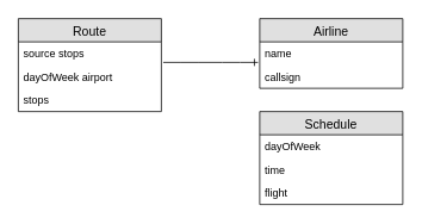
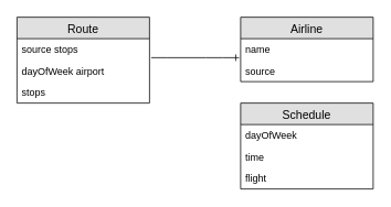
  <mxCell id="0" />
  <mxCell id="1" parent="0" />
  <mxCell id="2" value="Route" style="swimlane;fontStyle=0;childLayout=stackLayout;horizontal=1;startSize=26;fillColor=#e0e0e0;horizontalStack=0;resizeParent=1;resizeParentMax=0;resizeLast=0;collapsible=1;marginBottom=0;swimlaneFillColor=#ffffff;align=center;fontSize=14;" vertex="1" parent="1"><mxGeometry x="20" y="20" width="160" height="104" as="geometry" /></mxCell>
  <mxCell id="3" value="source stops" style="text;strokeColor=none;fillColor=none;spacingLeft=4;spacingRight=4;overflow=hidden;rotatable=0;points=[[0,0.5],[1,0.5]];portConstraint=eastwest;fontSize=12;" vertex="1" parent="2"><mxGeometry y="26" width="160" height="26" as="geometry" /></mxCell>
  <mxCell id="4" value="dayOfWeek airport" style="text;strokeColor=none;fillColor=none;spacingLeft=4;spacingRight=4;overflow=hidden;rotatable=0;points=[[0,0.5],[1,0.5]];portConstraint=eastwest;fontSize=12;" vertex="1" parent="2"><mxGeometry y="52" width="160" height="26" as="geometry" /></mxCell>
  <mxCell id="5" value="stops" style="text;strokeColor=none;fillColor=none;spacingLeft=4;spacingRight=4;overflow=hidden;rotatable=0;points=[[0,0.5],[1,0.5]];portConstraint=eastwest;fontSize=12;" vertex="1" parent="2"><mxGeometry y="78" width="160" height="26" as="geometry" /></mxCell>
  <mxCell id="6" value="Airline" style="swimlane;fontStyle=0;childLayout=stackLayout;horizontal=1;startSize=26;fillColor=#e0e0e0;horizontalStack=0;resizeParent=1;resizeParentMax=0;resizeLast=0;collapsible=1;marginBottom=0;swimlaneFillColor=#ffffff;align=center;fontSize=14;" vertex="1" parent="1"><mxGeometry x="290" y="20" width="160" height="78" as="geometry" /></mxCell>
  <mxCell id="7" value="name" style="text;strokeColor=none;fillColor=none;spacingLeft=4;spacingRight=4;overflow=hidden;rotatable=0;points=[[0,0.5],[1,0.5]];portConstraint=eastwest;fontSize=12;" vertex="1" parent="6"><mxGeometry y="26" width="160" height="26" as="geometry" /></mxCell>
- <mxCell id="8" value="callsign" style="text;strokeColor=none;fillColor=none;spacingLeft=4;spacingRight=4;overflow=hidden;rotatable=0;points=[[0,0.5],[1,0.5]];portConstraint=eastwest;fontSize=12;" vertex="1" parent="6"><mxGeometry y="52" width="160" height="26" as="geometry" /></mxCell>
+ <mxCell id="8" value="source" style="text;strokeColor=none;fillColor=none;spacingLeft=4;spacingRight=4;overflow=hidden;rotatable=0;points=[[0,0.5],[1,0.5]];portConstraint=eastwest;fontSize=12;" vertex="1" parent="6"><mxGeometry y="52" width="160" height="26" as="geometry" /></mxCell>
  <mxCell id="9" value="" style="edgeStyle=entityRelationEdgeStyle;fontSize=12;html=1;endArrow=ERone;endFill=1;entryX=-0.012;entryY=-0.115;entryDx=0;entryDy=0;entryPerimeter=0;exitX=1.013;exitY=-0.115;exitDx=0;exitDy=0;exitPerimeter=0;" edge="1" parent="1" source="4" target="8"><mxGeometry width="100" height="100" relative="1" as="geometry"><mxPoint x="182" y="69" as="sourcePoint" /><mxPoint x="120" y="150" as="targetPoint" /></mxGeometry></mxCell>
  <mxCell id="10" value="Schedule" style="swimlane;fontStyle=0;childLayout=stackLayout;horizontal=1;startSize=26;fillColor=#e0e0e0;horizontalStack=0;resizeParent=1;resizeParentMax=0;resizeLast=0;collapsible=1;marginBottom=0;swimlaneFillColor=#ffffff;align=center;fontSize=14;" vertex="1" parent="1"><mxGeometry x="290" y="124" width="160" height="104" as="geometry" /></mxCell>
  <mxCell id="11" value="dayOfWeek" style="text;strokeColor=none;fillColor=none;spacingLeft=4;spacingRight=4;overflow=hidden;rotatable=0;points=[[0,0.5],[1,0.5]];portConstraint=eastwest;fontSize=12;" vertex="1" parent="10"><mxGeometry y="26" width="160" height="26" as="geometry" /></mxCell>
  <mxCell id="12" value="time" style="text;strokeColor=none;fillColor=none;spacingLeft=4;spacingRight=4;overflow=hidden;rotatable=0;points=[[0,0.5],[1,0.5]];portConstraint=eastwest;fontSize=12;" vertex="1" parent="10"><mxGeometry y="52" width="160" height="26" as="geometry" /></mxCell>
  <mxCell id="13" value="flight" style="text;strokeColor=none;fillColor=none;spacingLeft=4;spacingRight=4;overflow=hidden;rotatable=0;points=[[0,0.5],[1,0.5]];portConstraint=eastwest;fontSize=12;" vertex="1" parent="10"><mxGeometry y="78" width="160" height="26" as="geometry" /></mxCell>
